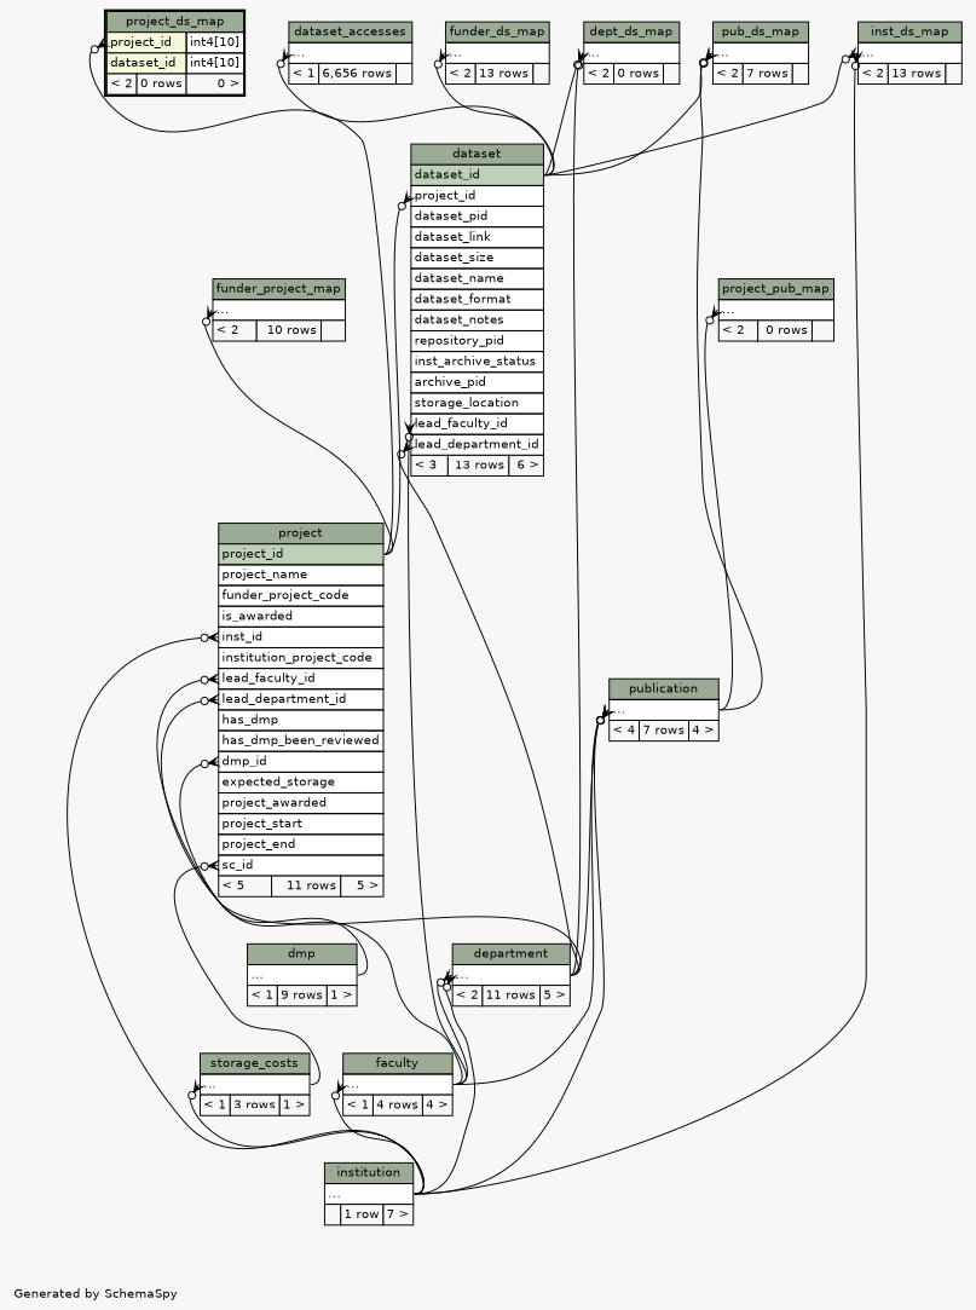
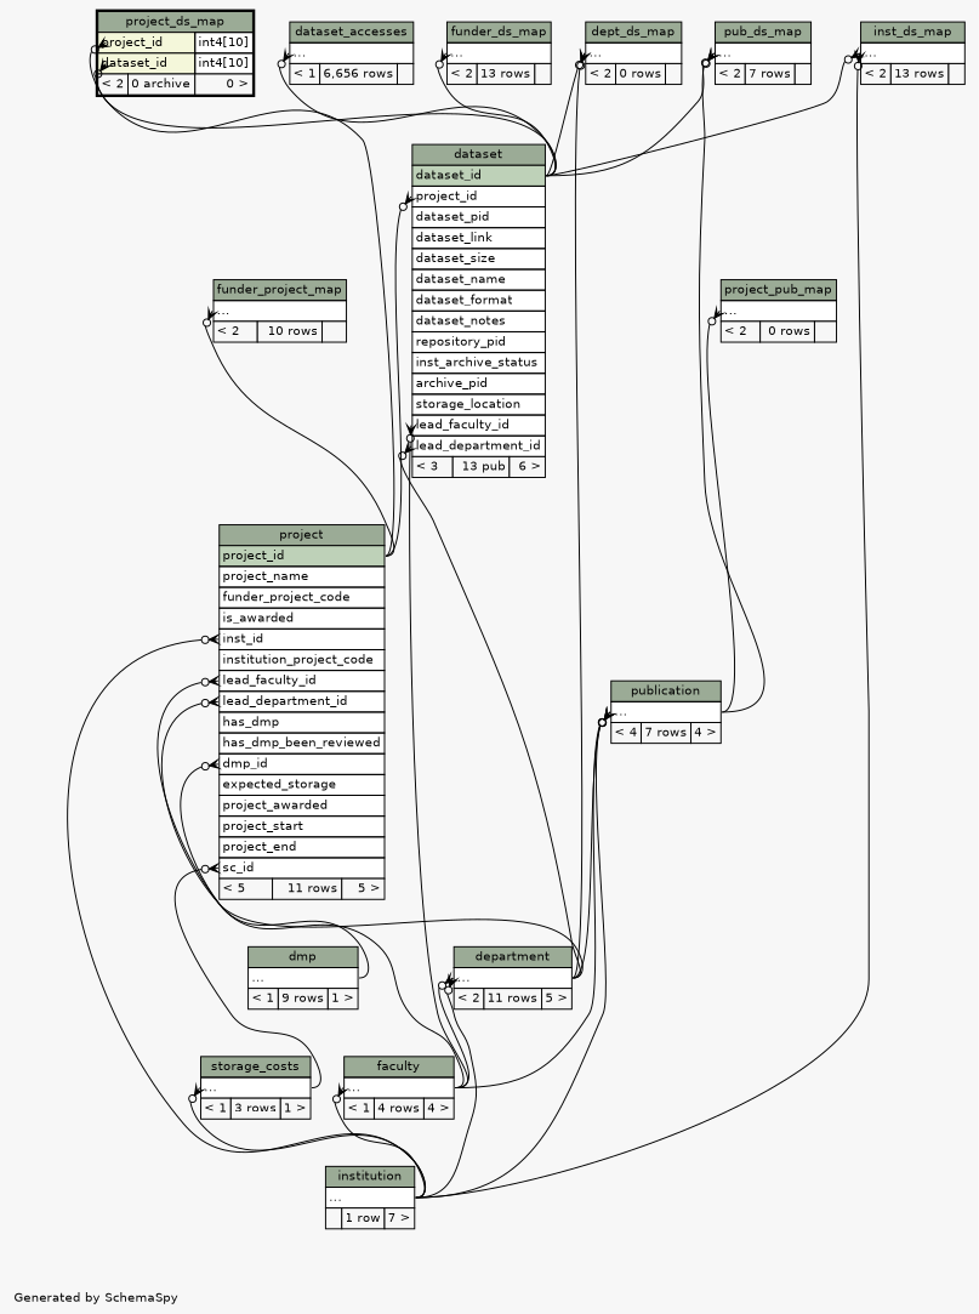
  digraph {
    bgcolor="#f7f7f7"
    fontname=Helvetica
    fontsize=11
    label="\nGenerated by SchemaSpy"
    labeljust=l
    nodesep=0.18
    rankdir=TB
    ranksep=0.46
    node [fontname=Helvetica fontsize=11 shape=plaintext]
    edge [arrowhead=none arrowsize=0.8 arrowtail=crowodot dir=back headport="elipses:e" tailport="elipses:w"]
-   n1 [label=<     <TABLE BORDER="0" CELLBORDER="1" CELLSPACING="0" BGCOLOR="#ffffff">       <TR><TD COLSPAN="3" BGCOLOR="#9bab96" ALIGN="CENTER">dataset</TD></TR>       <TR><TD PORT="dataset_id" COLSPAN="3" BGCOLOR="#bed1b8" ALIGN="LEFT">dataset_id</TD></TR>       <TR><TD PORT="project_id" COLSPAN="3" ALIGN="LEFT">project_id</TD></TR>       <TR><TD PORT="dataset_pid" COLSPAN="3" ALIGN="LEFT">dataset_pid</TD></TR>       <TR><TD PORT="dataset_link" COLSPAN="3" ALIGN="LEFT">dataset_link</TD></TR>       <TR><TD PORT="dataset_size" COLSPAN="3" ALIGN="LEFT">dataset_size</TD></TR>       <TR><TD PORT="dataset_name" COLSPAN="3" ALIGN="LEFT">dataset_name</TD></TR>       <TR><TD PORT="dataset_format" COLSPAN="3" ALIGN="LEFT">dataset_format</TD></TR>       <TR><TD PORT="dataset_notes" COLSPAN="3" ALIGN="LEFT">dataset_notes</TD></TR>       <TR><TD PORT="repository_pid" COLSPAN="3" ALIGN="LEFT">repository_pid</TD></TR>       <TR><TD PORT="inst_archive_status" COLSPAN="3" ALIGN="LEFT">inst_archive_status</TD></TR>       <TR><TD PORT="archive_pid" COLSPAN="3" ALIGN="LEFT">archive_pid</TD></TR>       <TR><TD PORT="storage_location" COLSPAN="3" ALIGN="LEFT">storage_location</TD></TR>       <TR><TD PORT="lead_faculty_id" COLSPAN="3" ALIGN="LEFT">lead_faculty_id</TD></TR>       <TR><TD PORT="lead_department_id" COLSPAN="3" ALIGN="LEFT">lead_department_id</TD></TR>       <TR><TD ALIGN="LEFT" BGCOLOR="#f7f7f7">&lt; 3</TD><TD ALIGN="RIGHT" BGCOLOR="#f7f7f7">13 rows</TD><TD ALIGN="RIGHT" BGCOLOR="#f7f7f7">6 &gt;</TD></TR>     </TABLE>>]
+   n1 [label=<     <TABLE BORDER="0" CELLBORDER="1" CELLSPACING="0" BGCOLOR="#ffffff">       <TR><TD COLSPAN="3" BGCOLOR="#9bab96" ALIGN="CENTER">dataset</TD></TR>       <TR><TD PORT="dataset_id" COLSPAN="3" BGCOLOR="#bed1b8" ALIGN="LEFT">dataset_id</TD></TR>       <TR><TD PORT="project_id" COLSPAN="3" ALIGN="LEFT">project_id</TD></TR>       <TR><TD PORT="dataset_pid" COLSPAN="3" ALIGN="LEFT">dataset_pid</TD></TR>       <TR><TD PORT="dataset_link" COLSPAN="3" ALIGN="LEFT">dataset_link</TD></TR>       <TR><TD PORT="dataset_size" COLSPAN="3" ALIGN="LEFT">dataset_size</TD></TR>       <TR><TD PORT="dataset_name" COLSPAN="3" ALIGN="LEFT">dataset_name</TD></TR>       <TR><TD PORT="dataset_format" COLSPAN="3" ALIGN="LEFT">dataset_format</TD></TR>       <TR><TD PORT="dataset_notes" COLSPAN="3" ALIGN="LEFT">dataset_notes</TD></TR>       <TR><TD PORT="repository_pid" COLSPAN="3" ALIGN="LEFT">repository_pid</TD></TR>       <TR><TD PORT="inst_archive_status" COLSPAN="3" ALIGN="LEFT">inst_archive_status</TD></TR>       <TR><TD PORT="archive_pid" COLSPAN="3" ALIGN="LEFT">archive_pid</TD></TR>       <TR><TD PORT="storage_location" COLSPAN="3" ALIGN="LEFT">storage_location</TD></TR>       <TR><TD PORT="lead_faculty_id" COLSPAN="3" ALIGN="LEFT">lead_faculty_id</TD></TR>       <TR><TD PORT="lead_department_id" COLSPAN="3" ALIGN="LEFT">lead_department_id</TD></TR>       <TR><TD ALIGN="LEFT" BGCOLOR="#f7f7f7">&lt; 3</TD><TD ALIGN="RIGHT" BGCOLOR="#f7f7f7">13 pub</TD><TD ALIGN="RIGHT" BGCOLOR="#f7f7f7">6 &gt;</TD></TR>     </TABLE>>]
    n2 [label=<     <TABLE BORDER="0" CELLBORDER="1" CELLSPACING="0" BGCOLOR="#ffffff">       <TR><TD COLSPAN="3" BGCOLOR="#9bab96" ALIGN="CENTER">department</TD></TR>       <TR><TD PORT="elipses" COLSPAN="3" ALIGN="LEFT">...</TD></TR>       <TR><TD ALIGN="LEFT" BGCOLOR="#f7f7f7">&lt; 2</TD><TD ALIGN="RIGHT" BGCOLOR="#f7f7f7">11 rows</TD><TD ALIGN="RIGHT" BGCOLOR="#f7f7f7">5 &gt;</TD></TR>     </TABLE>>]
    n3 [label=<     <TABLE BORDER="0" CELLBORDER="1" CELLSPACING="0" BGCOLOR="#ffffff">       <TR><TD COLSPAN="3" BGCOLOR="#9bab96" ALIGN="CENTER">faculty</TD></TR>       <TR><TD PORT="elipses" COLSPAN="3" ALIGN="LEFT">...</TD></TR>       <TR><TD ALIGN="LEFT" BGCOLOR="#f7f7f7">&lt; 1</TD><TD ALIGN="RIGHT" BGCOLOR="#f7f7f7">4 rows</TD><TD ALIGN="RIGHT" BGCOLOR="#f7f7f7">4 &gt;</TD></TR>     </TABLE>>]
    n4 [label=<     <TABLE BORDER="0" CELLBORDER="1" CELLSPACING="0" BGCOLOR="#ffffff">       <TR><TD COLSPAN="3" BGCOLOR="#9bab96" ALIGN="CENTER">project</TD></TR>       <TR><TD PORT="project_id" COLSPAN="3" BGCOLOR="#bed1b8" ALIGN="LEFT">project_id</TD></TR>       <TR><TD PORT="project_name" COLSPAN="3" ALIGN="LEFT">project_name</TD></TR>       <TR><TD PORT="funder_project_code" COLSPAN="3" ALIGN="LEFT">funder_project_code</TD></TR>       <TR><TD PORT="is_awarded" COLSPAN="3" ALIGN="LEFT">is_awarded</TD></TR>       <TR><TD PORT="inst_id" COLSPAN="3" ALIGN="LEFT">inst_id</TD></TR>       <TR><TD PORT="institution_project_code" COLSPAN="3" ALIGN="LEFT">institution_project_code</TD></TR>       <TR><TD PORT="lead_faculty_id" COLSPAN="3" ALIGN="LEFT">lead_faculty_id</TD></TR>       <TR><TD PORT="lead_department_id" COLSPAN="3" ALIGN="LEFT">lead_department_id</TD></TR>       <TR><TD PORT="has_dmp" COLSPAN="3" ALIGN="LEFT">has_dmp</TD></TR>       <TR><TD PORT="has_dmp_been_reviewed" COLSPAN="3" ALIGN="LEFT">has_dmp_been_reviewed</TD></TR>       <TR><TD PORT="dmp_id" COLSPAN="3" ALIGN="LEFT">dmp_id</TD></TR>       <TR><TD PORT="expected_storage" COLSPAN="3" ALIGN="LEFT">expected_storage</TD></TR>       <TR><TD PORT="project_awarded" COLSPAN="3" ALIGN="LEFT">project_awarded</TD></TR>       <TR><TD PORT="project_start" COLSPAN="3" ALIGN="LEFT">project_start</TD></TR>       <TR><TD PORT="project_end" COLSPAN="3" ALIGN="LEFT">project_end</TD></TR>       <TR><TD PORT="sc_id" COLSPAN="3" ALIGN="LEFT">sc_id</TD></TR>       <TR><TD ALIGN="LEFT" BGCOLOR="#f7f7f7">&lt; 5</TD><TD ALIGN="RIGHT" BGCOLOR="#f7f7f7">11 rows</TD><TD ALIGN="RIGHT" BGCOLOR="#f7f7f7">5 &gt;</TD></TR>     </TABLE>>]
    n5 [label=<     <TABLE BORDER="0" CELLBORDER="1" CELLSPACING="0" BGCOLOR="#ffffff">       <TR><TD COLSPAN="3" BGCOLOR="#9bab96" ALIGN="CENTER">institution</TD></TR>       <TR><TD PORT="elipses" COLSPAN="3" ALIGN="LEFT">...</TD></TR>       <TR><TD ALIGN="LEFT" BGCOLOR="#f7f7f7">  </TD><TD ALIGN="RIGHT" BGCOLOR="#f7f7f7">1 row</TD><TD ALIGN="RIGHT" BGCOLOR="#f7f7f7">7 &gt;</TD></TR>     </TABLE>>]
    n6 [label=<     <TABLE BORDER="0" CELLBORDER="1" CELLSPACING="0" BGCOLOR="#ffffff">       <TR><TD COLSPAN="3" BGCOLOR="#9bab96" ALIGN="CENTER">dmp</TD></TR>       <TR><TD PORT="elipses" COLSPAN="3" ALIGN="LEFT">...</TD></TR>       <TR><TD ALIGN="LEFT" BGCOLOR="#f7f7f7">&lt; 1</TD><TD ALIGN="RIGHT" BGCOLOR="#f7f7f7">9 rows</TD><TD ALIGN="RIGHT" BGCOLOR="#f7f7f7">1 &gt;</TD></TR>     </TABLE>>]
    n7 [label=<     <TABLE BORDER="0" CELLBORDER="1" CELLSPACING="0" BGCOLOR="#ffffff">       <TR><TD COLSPAN="3" BGCOLOR="#9bab96" ALIGN="CENTER">storage_costs</TD></TR>       <TR><TD PORT="elipses" COLSPAN="3" ALIGN="LEFT">...</TD></TR>       <TR><TD ALIGN="LEFT" BGCOLOR="#f7f7f7">&lt; 1</TD><TD ALIGN="RIGHT" BGCOLOR="#f7f7f7">3 rows</TD><TD ALIGN="RIGHT" BGCOLOR="#f7f7f7">1 &gt;</TD></TR>     </TABLE>>]
    n8 [label=<     <TABLE BORDER="0" CELLBORDER="1" CELLSPACING="0" BGCOLOR="#ffffff">       <TR><TD COLSPAN="3" BGCOLOR="#9bab96" ALIGN="CENTER">dataset_accesses</TD></TR>       <TR><TD PORT="elipses" COLSPAN="3" ALIGN="LEFT">...</TD></TR>       <TR><TD ALIGN="LEFT" BGCOLOR="#f7f7f7">&lt; 1</TD><TD ALIGN="RIGHT" BGCOLOR="#f7f7f7">6,656 rows</TD><TD ALIGN="RIGHT" BGCOLOR="#f7f7f7">  </TD></TR>     </TABLE>>]
    n9 [label=<     <TABLE BORDER="0" CELLBORDER="1" CELLSPACING="0" BGCOLOR="#ffffff">       <TR><TD COLSPAN="3" BGCOLOR="#9bab96" ALIGN="CENTER">dept_ds_map</TD></TR>       <TR><TD PORT="elipses" COLSPAN="3" ALIGN="LEFT">...</TD></TR>       <TR><TD ALIGN="LEFT" BGCOLOR="#f7f7f7">&lt; 2</TD><TD ALIGN="RIGHT" BGCOLOR="#f7f7f7">0 rows</TD><TD ALIGN="RIGHT" BGCOLOR="#f7f7f7">  </TD></TR>     </TABLE>>]
    n10 [label=<     <TABLE BORDER="0" CELLBORDER="1" CELLSPACING="0" BGCOLOR="#ffffff">       <TR><TD COLSPAN="3" BGCOLOR="#9bab96" ALIGN="CENTER">funder_ds_map</TD></TR>       <TR><TD PORT="elipses" COLSPAN="3" ALIGN="LEFT">...</TD></TR>       <TR><TD ALIGN="LEFT" BGCOLOR="#f7f7f7">&lt; 2</TD><TD ALIGN="RIGHT" BGCOLOR="#f7f7f7">13 rows</TD><TD ALIGN="RIGHT" BGCOLOR="#f7f7f7">  </TD></TR>     </TABLE>>]
    n11 [label=<     <TABLE BORDER="0" CELLBORDER="1" CELLSPACING="0" BGCOLOR="#ffffff">       <TR><TD COLSPAN="3" BGCOLOR="#9bab96" ALIGN="CENTER">funder_project_map</TD></TR>       <TR><TD PORT="elipses" COLSPAN="3" ALIGN="LEFT">...</TD></TR>       <TR><TD ALIGN="LEFT" BGCOLOR="#f7f7f7">&lt; 2</TD><TD ALIGN="RIGHT" BGCOLOR="#f7f7f7">10 rows</TD><TD ALIGN="RIGHT" BGCOLOR="#f7f7f7">  </TD></TR>     </TABLE>>]
    n12 [label=<     <TABLE BORDER="0" CELLBORDER="1" CELLSPACING="0" BGCOLOR="#ffffff">       <TR><TD COLSPAN="3" BGCOLOR="#9bab96" ALIGN="CENTER">inst_ds_map</TD></TR>       <TR><TD PORT="elipses" COLSPAN="3" ALIGN="LEFT">...</TD></TR>       <TR><TD ALIGN="LEFT" BGCOLOR="#f7f7f7">&lt; 2</TD><TD ALIGN="RIGHT" BGCOLOR="#f7f7f7">13 rows</TD><TD ALIGN="RIGHT" BGCOLOR="#f7f7f7">  </TD></TR>     </TABLE>>]
-   n13 [label=<     <TABLE BORDER="2" CELLBORDER="1" CELLSPACING="0" BGCOLOR="#ffffff">       <TR><TD COLSPAN="3" BGCOLOR="#9bab96" ALIGN="CENTER">project_ds_map</TD></TR>       <TR><TD PORT="project_id" COLSPAN="2" BGCOLOR="#f4f7da" ALIGN="LEFT">project_id</TD><TD PORT="project_id.type" ALIGN="LEFT">int4[10]</TD></TR>       <TR><TD PORT="dataset_id" COLSPAN="2" BGCOLOR="#f4f7da" ALIGN="LEFT">dataset_id</TD><TD PORT="dataset_id.type" ALIGN="LEFT">int4[10]</TD></TR>       <TR><TD ALIGN="LEFT" BGCOLOR="#f7f7f7">&lt; 2</TD><TD ALIGN="RIGHT" BGCOLOR="#f7f7f7">0 rows</TD><TD ALIGN="RIGHT" BGCOLOR="#f7f7f7">0 &gt;</TD></TR>     </TABLE>>]
+   n13 [label=<     <TABLE BORDER="2" CELLBORDER="1" CELLSPACING="0" BGCOLOR="#ffffff">       <TR><TD COLSPAN="3" BGCOLOR="#9bab96" ALIGN="CENTER">project_ds_map</TD></TR>       <TR><TD PORT="project_id" COLSPAN="2" BGCOLOR="#f4f7da" ALIGN="LEFT">project_id</TD><TD PORT="project_id.type" ALIGN="LEFT">int4[10]</TD></TR>       <TR><TD PORT="dataset_id" COLSPAN="2" BGCOLOR="#f4f7da" ALIGN="LEFT">dataset_id</TD><TD PORT="dataset_id.type" ALIGN="LEFT">int4[10]</TD></TR>       <TR><TD ALIGN="LEFT" BGCOLOR="#f7f7f7">&lt; 2</TD><TD ALIGN="RIGHT" BGCOLOR="#f7f7f7">0 archive</TD><TD ALIGN="RIGHT" BGCOLOR="#f7f7f7">0 &gt;</TD></TR>     </TABLE>>]
    n14 [label=<     <TABLE BORDER="0" CELLBORDER="1" CELLSPACING="0" BGCOLOR="#ffffff">       <TR><TD COLSPAN="3" BGCOLOR="#9bab96" ALIGN="CENTER">project_pub_map</TD></TR>       <TR><TD PORT="elipses" COLSPAN="3" ALIGN="LEFT">...</TD></TR>       <TR><TD ALIGN="LEFT" BGCOLOR="#f7f7f7">&lt; 2</TD><TD ALIGN="RIGHT" BGCOLOR="#f7f7f7">0 rows</TD><TD ALIGN="RIGHT" BGCOLOR="#f7f7f7">  </TD></TR>     </TABLE>>]
    n15 [label=<     <TABLE BORDER="0" CELLBORDER="1" CELLSPACING="0" BGCOLOR="#ffffff">       <TR><TD COLSPAN="3" BGCOLOR="#9bab96" ALIGN="CENTER">publication</TD></TR>       <TR><TD PORT="elipses" COLSPAN="3" ALIGN="LEFT">...</TD></TR>       <TR><TD ALIGN="LEFT" BGCOLOR="#f7f7f7">&lt; 4</TD><TD ALIGN="RIGHT" BGCOLOR="#f7f7f7">7 rows</TD><TD ALIGN="RIGHT" BGCOLOR="#f7f7f7">4 &gt;</TD></TR>     </TABLE>>]
    n16 [label=<     <TABLE BORDER="0" CELLBORDER="1" CELLSPACING="0" BGCOLOR="#ffffff">       <TR><TD COLSPAN="3" BGCOLOR="#9bab96" ALIGN="CENTER">pub_ds_map</TD></TR>       <TR><TD PORT="elipses" COLSPAN="3" ALIGN="LEFT">...</TD></TR>       <TR><TD ALIGN="LEFT" BGCOLOR="#f7f7f7">&lt; 2</TD><TD ALIGN="RIGHT" BGCOLOR="#f7f7f7">7 rows</TD><TD ALIGN="RIGHT" BGCOLOR="#f7f7f7">  </TD></TR>     </TABLE>>]
    n1 -> n2 [tailport="lead_department_id:w"]
    n1 -> n3 [tailport="lead_faculty_id:w"]
    n1 -> n4 [headport="project_id:e" tailport="project_id:w"]
    n2 -> n3
    n2 -> n5
    n3 -> n5
    n4 -> n2 [tailport="lead_department_id:w"]
    n4 -> n3 [tailport="lead_faculty_id:w"]
    n4 -> n5 [tailport="inst_id:w"]
    n4 -> n6 [tailport="dmp_id:w"]
    n4 -> n7 [tailport="sc_id:w"]
    n7 -> n5
    n8 -> n1 [headport="dataset_id:e"]
    n9 -> n1 [headport="dataset_id:e"]
    n9 -> n2
    n10 -> n1 [headport="dataset_id:e"]
    n11 -> n4 [headport="project_id:e"]
    n12 -> n1 [headport="dataset_id:e"]
    n12 -> n5
+   n13 -> n1 [headport="dataset_id:e" tailport="dataset_id:w"]
    n13 -> n4 [headport="project_id:e" tailport="project_id:w"]
    n14 -> n15
    n15 -> n2
    n15 -> n3
    n15 -> n5
    n16 -> n1 [headport="dataset_id:e"]
    n16 -> n15
  }
